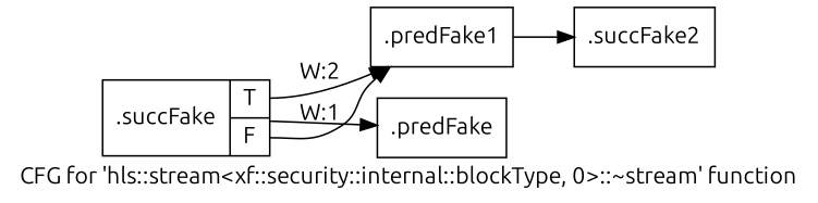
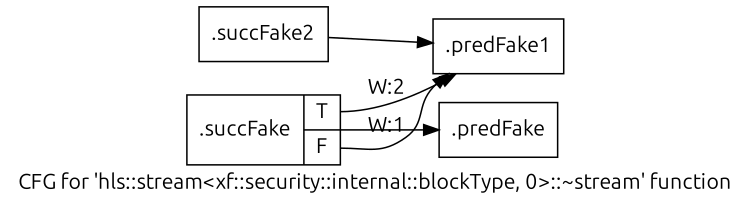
  digraph {
    fontname=Ubuntu
    label="CFG for 'hls::stream\<xf::security::internal::blockType, 0\>::~stream' function"
    rankdir=LR
    node [fontname=Ubuntu shape=record filename="/mnt/xilinx/Vitis_HLS/2021.2/include/hls_stream_thread_unsafe.h" linenumber=343]
    edge [execusionnum=1 filename="/mnt/xilinx/Vitis_HLS/2021.2/include/hls_stream_thread_unsafe.h" fontname=Ubuntu]
    n1 [label="{.predFake}" filename="" linenumber=""]
    n2 [label="{.succFake|{<s0>T|<s1>F}}" linenumber=335]
    n3 [label="{.predFake1}"]
    n4 [label="{.succFake2}"]
    n2 -> n1
    n2 -> n3 [label="W:2" tailport=s0 execusionnum="" filename=""]
    n2 -> n3 [execusionnum=0 label="W:1" tailport=s1]
-   n3 -> n4
+   n4 -> n3
  }
